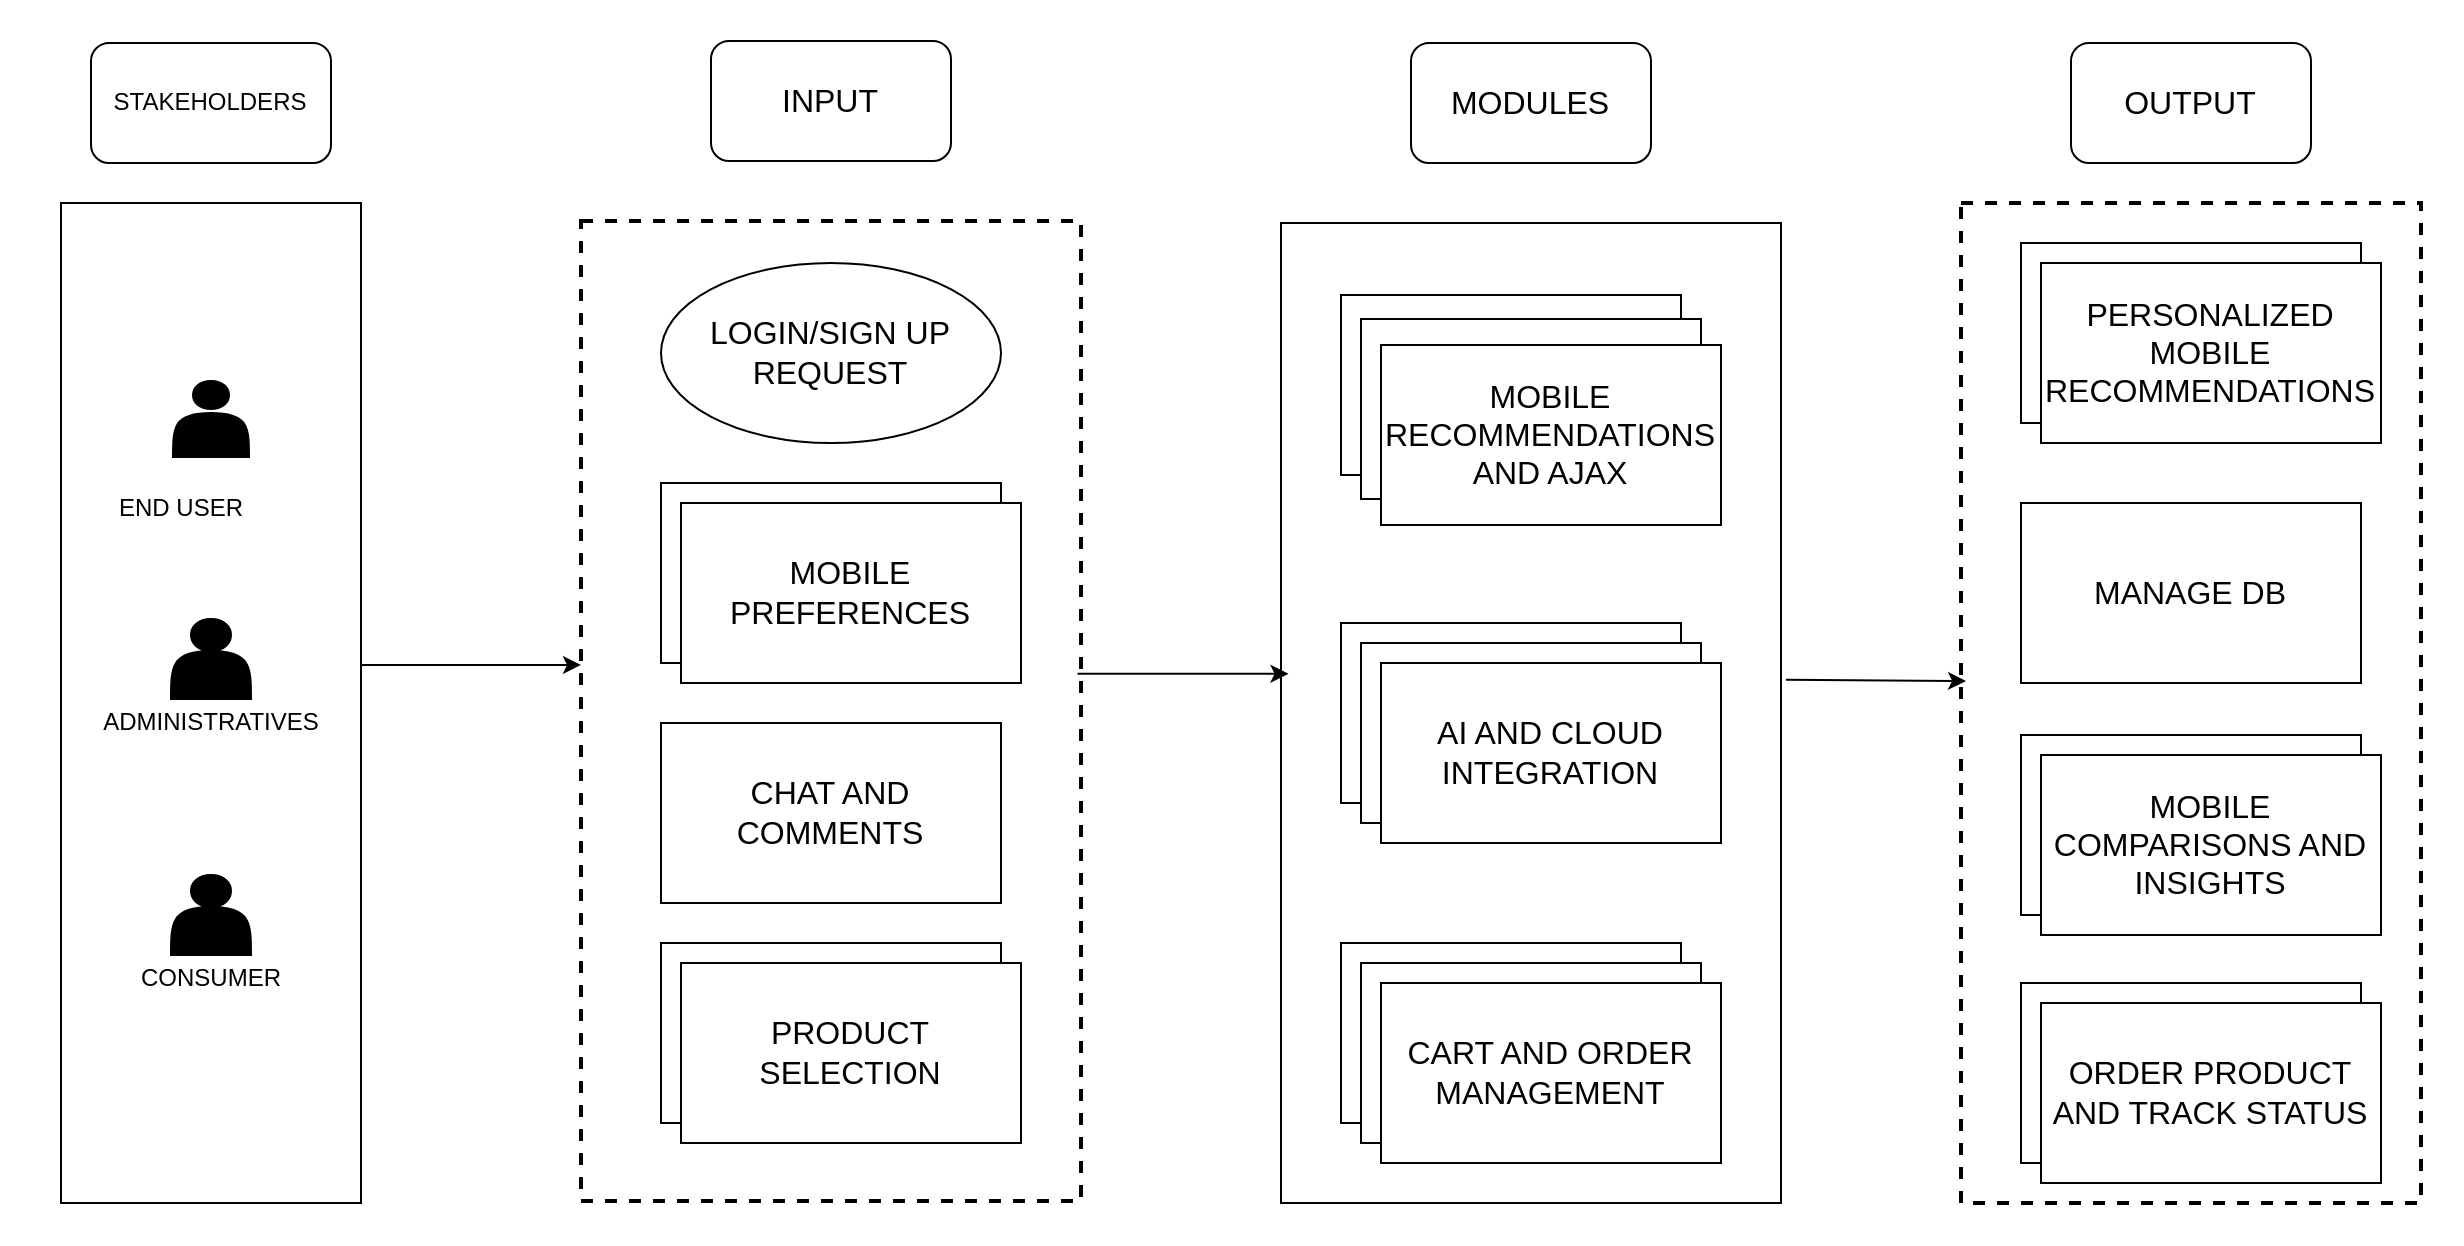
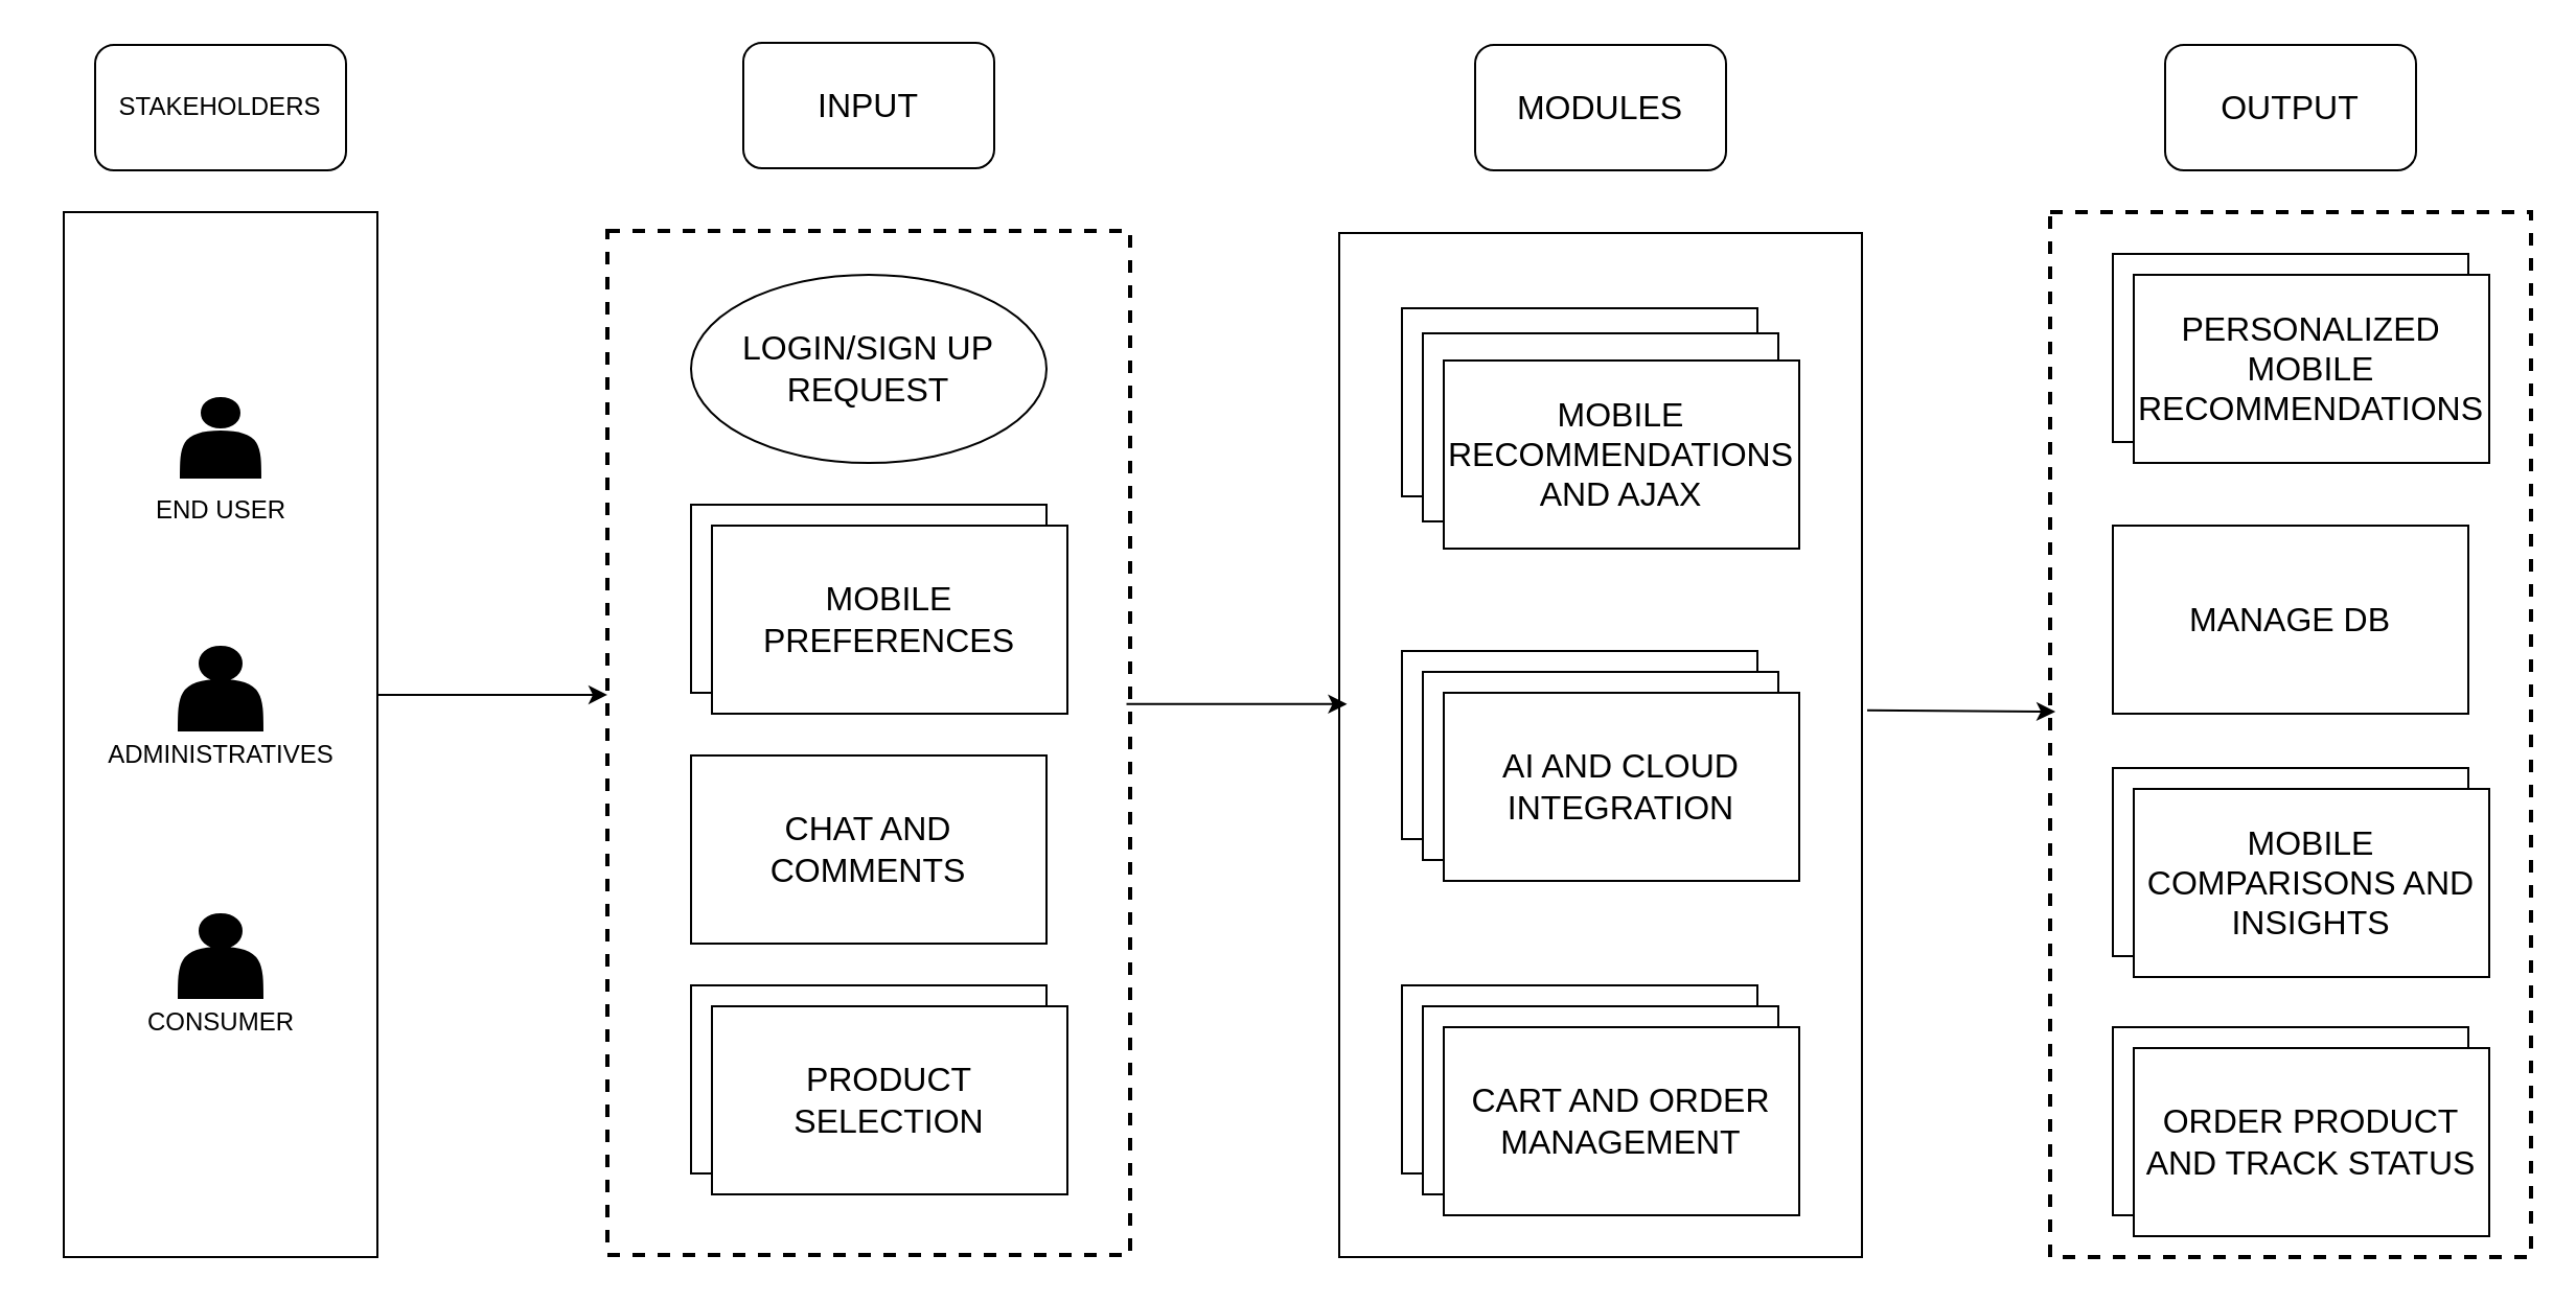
  <mxCell id="0" />
  <mxCell id="1" parent="0" />
  <mxCell id="2" value="" style="group;fontSize=16;" parent="1" vertex="1" connectable="0"><mxGeometry x="640" y="21" width="250" height="580" as="geometry" /></mxCell>
  <mxCell id="3" value="MODULES" style="rounded=1;whiteSpace=wrap;html=1;fontSize=16;" parent="2" vertex="1"><mxGeometry x="65" width="120" height="60" as="geometry" /></mxCell>
  <mxCell id="4" value="" style="html=1;whiteSpace=wrap;strokeWidth=1;fontSize=16;" parent="2" vertex="1"><mxGeometry y="90" width="250" height="490" as="geometry" /></mxCell>
  <mxCell id="5" value="" style="rounded=0;whiteSpace=wrap;html=1;fontSize=16;" parent="2" vertex="1"><mxGeometry x="30" y="290" width="170" height="90" as="geometry" /></mxCell>
  <mxCell id="6" value="" style="rounded=0;whiteSpace=wrap;html=1;fontSize=16;" parent="2" vertex="1"><mxGeometry x="30" y="450" width="170" height="90" as="geometry" /></mxCell>
  <mxCell id="7" value="" style="rounded=0;whiteSpace=wrap;html=1;fontSize=16;" parent="2" vertex="1"><mxGeometry x="40" y="460" width="170" height="90" as="geometry" /></mxCell>
  <mxCell id="8" value="CART AND ORDER MANAGEMENT" style="rounded=0;whiteSpace=wrap;html=1;fontSize=16;" parent="2" vertex="1"><mxGeometry x="50" y="470" width="170" height="90" as="geometry" /></mxCell>
  <mxCell id="9" value="" style="rounded=0;whiteSpace=wrap;html=1;fontSize=16;" parent="2" vertex="1"><mxGeometry x="40" y="300" width="170" height="90" as="geometry" /></mxCell>
  <mxCell id="10" value="AI AND CLOUD INTEGRATION" style="rounded=0;whiteSpace=wrap;html=1;fontSize=16;" parent="2" vertex="1"><mxGeometry x="50" y="310" width="170" height="90" as="geometry" /></mxCell>
  <mxCell id="11" value="" style="rounded=0;whiteSpace=wrap;html=1;fontSize=16;" parent="2" vertex="1"><mxGeometry x="30" y="126" width="170" height="90" as="geometry" /></mxCell>
  <mxCell id="12" value="" style="rounded=0;whiteSpace=wrap;html=1;fontSize=16;" parent="2" vertex="1"><mxGeometry x="40" y="138" width="170" height="90" as="geometry" /></mxCell>
  <mxCell id="13" value="MOBILE RECOMMENDATIONS AND AJAX" style="rounded=0;whiteSpace=wrap;html=1;fontSize=16;" parent="2" vertex="1"><mxGeometry x="50" y="151" width="170" height="90" as="geometry" /></mxCell>
  <mxCell id="14" value="" style="group;movable=1;resizable=1;rotatable=1;deletable=1;editable=1;locked=0;connectable=1;" parent="1" vertex="1" connectable="0"><mxGeometry x="20" y="21" width="170" height="580" as="geometry" /></mxCell>
  <mxCell id="15" value="STAKEHOLDERS" style="rounded=1;whiteSpace=wrap;html=1;movable=1;resizable=1;rotatable=1;deletable=1;editable=1;locked=0;connectable=1;" parent="14" vertex="1"><mxGeometry x="25" width="120" height="60" as="geometry" /></mxCell>
  <mxCell id="16" value="" style="rounded=0;whiteSpace=wrap;html=1;movable=1;resizable=1;rotatable=1;deletable=1;editable=1;locked=0;connectable=1;" parent="14" vertex="1"><mxGeometry x="10" y="80" width="150" height="500" as="geometry" /></mxCell>
- <mxCell id="17" value="END USER" style="text;html=1;align=center;verticalAlign=middle;resizable=1;points=[];autosize=1;strokeColor=none;fillColor=none;movable=1;rotatable=1;deletable=1;editable=1;locked=0;connectable=1;" parent="14" vertex="1"><mxGeometry x="25" y="218" width="90" height="30" as="geometry" /></mxCell>
+ <mxCell id="17" value="END USER" style="text;html=1;align=center;verticalAlign=middle;resizable=1;points=[];autosize=1;strokeColor=none;fillColor=none;movable=1;rotatable=1;deletable=1;editable=1;locked=0;connectable=1;" parent="14" vertex="1"><mxGeometry x="40" y="208" width="90" height="30" as="geometry" /></mxCell>
  <mxCell id="18" value="CONSUMER" style="text;html=1;align=center;verticalAlign=middle;resizable=1;points=[];autosize=1;strokeColor=none;fillColor=none;movable=1;rotatable=1;deletable=1;editable=1;locked=0;connectable=1;" parent="14" vertex="1"><mxGeometry x="40" y="453" width="90" height="30" as="geometry" /></mxCell>
  <mxCell id="19" value="" style="shape=actor;whiteSpace=wrap;html=1;fillColor=#000000;strokeColor=#FFFFFF;" parent="14" vertex="1"><mxGeometry x="65" y="168" width="40" height="40" as="geometry" /></mxCell>
  <mxCell id="20" value="" style="shape=actor;whiteSpace=wrap;html=1;fillColor=#000000;" parent="14" vertex="1"><mxGeometry x="65" y="416" width="40" height="40" as="geometry" /></mxCell>
  <mxCell id="21" value="" style="shape=actor;whiteSpace=wrap;html=1;fillColor=#000000;" parent="14" vertex="1"><mxGeometry x="65" y="288" width="40" height="40" as="geometry" /></mxCell>
  <mxCell id="22" value="ADMINISTRATIVES" style="text;html=1;align=center;verticalAlign=middle;resizable=1;points=[];autosize=1;strokeColor=none;fillColor=none;movable=1;rotatable=1;deletable=1;editable=1;locked=0;connectable=1;" parent="14" vertex="1"><mxGeometry x="20" y="325" width="130" height="30" as="geometry" /></mxCell>
  <mxCell id="23" value="" style="group;fontSize=16;" parent="1" vertex="1" connectable="0"><mxGeometry x="290" y="20" width="250" height="580" as="geometry" /></mxCell>
  <mxCell id="24" value="INPUT" style="rounded=1;whiteSpace=wrap;html=1;fontSize=16;" parent="23" vertex="1"><mxGeometry x="65" width="120" height="60" as="geometry" /></mxCell>
  <mxCell id="25" value="" style="html=1;dashed=1;whiteSpace=wrap;strokeWidth=2;fontSize=16;" parent="23" vertex="1"><mxGeometry y="90" width="250" height="490" as="geometry" /></mxCell>
  <mxCell id="26" value="" style="rounded=0;whiteSpace=wrap;html=1;fontSize=16;" parent="23" vertex="1"><mxGeometry x="40" y="221" width="170" height="90" as="geometry" /></mxCell>
  <mxCell id="27" value="" style="rounded=0;whiteSpace=wrap;html=1;fontSize=16;" parent="23" vertex="1"><mxGeometry x="40" y="451" width="170" height="90" as="geometry" /></mxCell>
  <mxCell id="28" value="MOBILE PREFERENCES" style="rounded=0;whiteSpace=wrap;html=1;fontSize=16;" parent="23" vertex="1"><mxGeometry x="50" y="231" width="170" height="90" as="geometry" /></mxCell>
  <mxCell id="29" value="PRODUCT SELECTION" style="rounded=0;whiteSpace=wrap;html=1;fontSize=16;" parent="23" vertex="1"><mxGeometry x="50" y="461" width="170" height="90" as="geometry" /></mxCell>
  <mxCell id="30" value="LOGIN/SIGN UP REQUEST" style="ellipse;whiteSpace=wrap;html=1;fontSize=16;" parent="23" vertex="1"><mxGeometry x="40" y="111" width="170" height="90" as="geometry" /></mxCell>
  <mxCell id="31" value="CHAT AND COMMENTS" style="rounded=0;whiteSpace=wrap;html=1;fontSize=16;" parent="23" vertex="1"><mxGeometry x="40" y="341" width="170" height="90" as="geometry" /></mxCell>
  <mxCell id="32" value="" style="rounded=0;whiteSpace=wrap;html=1;dashed=1;strokeWidth=2;fontSize=16;" parent="1" vertex="1"><mxGeometry x="980" y="101" width="230" height="500" as="geometry" /></mxCell>
  <mxCell id="33" value="OUTPUT" style="rounded=1;whiteSpace=wrap;html=1;fontSize=16;" parent="1" vertex="1"><mxGeometry x="1035" y="21" width="120" height="60" as="geometry" /></mxCell>
  <mxCell id="34" value="" style="rounded=0;whiteSpace=wrap;html=1;fontSize=16;" parent="1" vertex="1"><mxGeometry x="1010" y="121" width="170" height="90" as="geometry" /></mxCell>
  <mxCell id="35" value="" style="rounded=0;whiteSpace=wrap;html=1;fontSize=16;" parent="1" vertex="1"><mxGeometry x="1010" y="367" width="170" height="90" as="geometry" /></mxCell>
  <mxCell id="36" value="" style="endArrow=classic;html=1;rounded=0;exitX=0.998;exitY=0.462;exitDx=0;exitDy=0;exitPerimeter=0;entryX=0;entryY=0.453;entryDx=0;entryDy=0;entryPerimeter=0;" parent="1" source="16" target="25" edge="1"><mxGeometry width="50" height="50" relative="1" as="geometry"><mxPoint x="170" y="601" as="sourcePoint" /><mxPoint x="220" y="551" as="targetPoint" /></mxGeometry></mxCell>
  <mxCell id="37" value="" style="endArrow=classic;html=1;rounded=0;exitX=0.993;exitY=0.462;exitDx=0;exitDy=0;exitPerimeter=0;entryX=0.015;entryY=0.46;entryDx=0;entryDy=0;entryPerimeter=0;fontSize=16;" parent="1" source="25" target="4" edge="1"><mxGeometry width="50" height="50" relative="1" as="geometry"><mxPoint x="590" y="541" as="sourcePoint" /><mxPoint x="640" y="491" as="targetPoint" /></mxGeometry></mxCell>
  <mxCell id="38" value="" style="endArrow=classic;html=1;rounded=0;exitX=1.01;exitY=0.466;exitDx=0;exitDy=0;exitPerimeter=0;fontSize=16;entryX=0.011;entryY=0.478;entryDx=0;entryDy=0;entryPerimeter=0;" parent="1" source="4" target="32" edge="1"><mxGeometry width="50" height="50" relative="1" as="geometry"><mxPoint x="850" y="541" as="sourcePoint" /><mxPoint x="980" y="341" as="targetPoint" /></mxGeometry></mxCell>
  <mxCell id="39" value="PERSONALIZED MOBILE RECOMMENDATIONS" style="rounded=0;whiteSpace=wrap;html=1;fontSize=16;" parent="1" vertex="1"><mxGeometry x="1020" y="131" width="170" height="90" as="geometry" /></mxCell>
  <mxCell id="40" value="MOBILE COMPARISONS AND INSIGHTS" style="rounded=0;whiteSpace=wrap;html=1;fontSize=16;" parent="1" vertex="1"><mxGeometry x="1020" y="377" width="170" height="90" as="geometry" /></mxCell>
  <mxCell id="41" value="MANAGE DB" style="rounded=0;whiteSpace=wrap;html=1;fontSize=16;" parent="1" vertex="1"><mxGeometry x="1010" y="251" width="170" height="90" as="geometry" /></mxCell>
  <mxCell id="42" value="" style="rounded=0;whiteSpace=wrap;html=1;fontSize=16;" parent="1" vertex="1"><mxGeometry x="1010" y="491" width="170" height="90" as="geometry" /></mxCell>
  <mxCell id="43" value="ORDER PRODUCT AND TRACK STATUS" style="rounded=0;whiteSpace=wrap;html=1;fontSize=16;" parent="1" vertex="1"><mxGeometry x="1020" y="501" width="170" height="90" as="geometry" /></mxCell>
